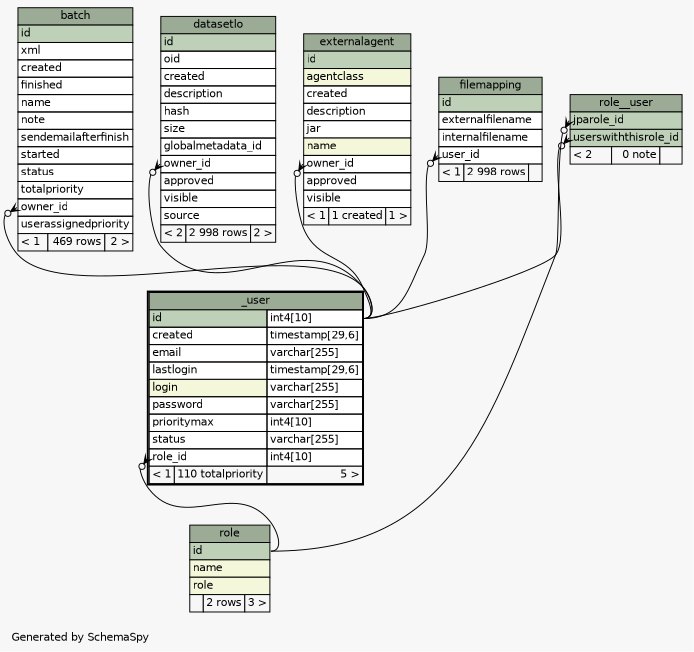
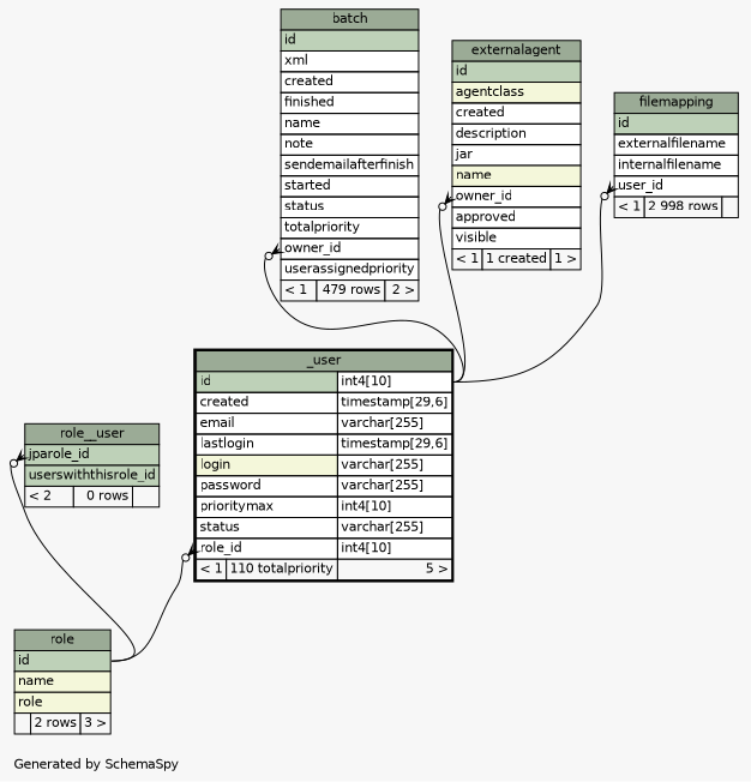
  digraph {
    bgcolor="#f7f7f7"
    fontname=Helvetica
    fontsize=11
    label="\nGenerated by SchemaSpy"
    labeljust=l
    nodesep=0.18
    rankdir=TB
    ranksep=0.46
    node [fontname=Helvetica fontsize=11 shape=plaintext]
    edge [arrowhead=none arrowsize=0.8 arrowtail=crowodot dir=back headport="id.type:e" tailport="owner_id:w"]
    n1 [label=<     <TABLE BORDER="2" CELLBORDER="1" CELLSPACING="0" BGCOLOR="#ffffff">       <TR><TD COLSPAN="3" BGCOLOR="#9bab96" ALIGN="CENTER">_user</TD></TR>       <TR><TD PORT="id" COLSPAN="2" BGCOLOR="#bed1b8" ALIGN="LEFT">id</TD><TD PORT="id.type" ALIGN="LEFT">int4[10]</TD></TR>       <TR><TD PORT="created" COLSPAN="2" ALIGN="LEFT">created</TD><TD PORT="created.type" ALIGN="LEFT">timestamp[29,6]</TD></TR>       <TR><TD PORT="email" COLSPAN="2" ALIGN="LEFT">email</TD><TD PORT="email.type" ALIGN="LEFT">varchar[255]</TD></TR>       <TR><TD PORT="lastlogin" COLSPAN="2" ALIGN="LEFT">lastlogin</TD><TD PORT="lastlogin.type" ALIGN="LEFT">timestamp[29,6]</TD></TR>       <TR><TD PORT="login" COLSPAN="2" BGCOLOR="#f4f7da" ALIGN="LEFT">login</TD><TD PORT="login.type" ALIGN="LEFT">varchar[255]</TD></TR>       <TR><TD PORT="password" COLSPAN="2" ALIGN="LEFT">password</TD><TD PORT="password.type" ALIGN="LEFT">varchar[255]</TD></TR>       <TR><TD PORT="prioritymax" COLSPAN="2" ALIGN="LEFT">prioritymax</TD><TD PORT="prioritymax.type" ALIGN="LEFT">int4[10]</TD></TR>       <TR><TD PORT="status" COLSPAN="2" ALIGN="LEFT">status</TD><TD PORT="status.type" ALIGN="LEFT">varchar[255]</TD></TR>       <TR><TD PORT="role_id" COLSPAN="2" ALIGN="LEFT">role_id</TD><TD PORT="role_id.type" ALIGN="LEFT">int4[10]</TD></TR>       <TR><TD ALIGN="LEFT" BGCOLOR="#f7f7f7">&lt; 1</TD><TD ALIGN="RIGHT" BGCOLOR="#f7f7f7">110 totalpriority</TD><TD ALIGN="RIGHT" BGCOLOR="#f7f7f7">5 &gt;</TD></TR>     </TABLE>>]
    n2 [label=<     <TABLE BORDER="0" CELLBORDER="1" CELLSPACING="0" BGCOLOR="#ffffff">       <TR><TD COLSPAN="3" BGCOLOR="#9bab96" ALIGN="CENTER">role</TD></TR>       <TR><TD PORT="id" COLSPAN="3" BGCOLOR="#bed1b8" ALIGN="LEFT">id</TD></TR>       <TR><TD PORT="name" COLSPAN="3" BGCOLOR="#f4f7da" ALIGN="LEFT">name</TD></TR>       <TR><TD PORT="role" COLSPAN="3" BGCOLOR="#f4f7da" ALIGN="LEFT">role</TD></TR>       <TR><TD ALIGN="LEFT" BGCOLOR="#f7f7f7">  </TD><TD ALIGN="RIGHT" BGCOLOR="#f7f7f7">2 rows</TD><TD ALIGN="RIGHT" BGCOLOR="#f7f7f7">3 &gt;</TD></TR>     </TABLE>>]
-   n3 [label=<     <TABLE BORDER="0" CELLBORDER="1" CELLSPACING="0" BGCOLOR="#ffffff">       <TR><TD COLSPAN="3" BGCOLOR="#9bab96" ALIGN="CENTER">batch</TD></TR>       <TR><TD PORT="id" COLSPAN="3" BGCOLOR="#bed1b8" ALIGN="LEFT">id</TD></TR>       <TR><TD PORT="xml" COLSPAN="3" ALIGN="LEFT">xml</TD></TR>       <TR><TD PORT="created" COLSPAN="3" ALIGN="LEFT">created</TD></TR>       <TR><TD PORT="finished" COLSPAN="3" ALIGN="LEFT">finished</TD></TR>       <TR><TD PORT="name" COLSPAN="3" ALIGN="LEFT">name</TD></TR>       <TR><TD PORT="note" COLSPAN="3" ALIGN="LEFT">note</TD></TR>       <TR><TD PORT="sendemailafterfinish" COLSPAN="3" ALIGN="LEFT">sendemailafterfinish</TD></TR>       <TR><TD PORT="started" COLSPAN="3" ALIGN="LEFT">started</TD></TR>       <TR><TD PORT="status" COLSPAN="3" ALIGN="LEFT">status</TD></TR>       <TR><TD PORT="totalpriority" COLSPAN="3" ALIGN="LEFT">totalpriority</TD></TR>       <TR><TD PORT="owner_id" COLSPAN="3" ALIGN="LEFT">owner_id</TD></TR>       <TR><TD PORT="userassignedpriority" COLSPAN="3" ALIGN="LEFT">userassignedpriority</TD></TR>       <TR><TD ALIGN="LEFT" BGCOLOR="#f7f7f7">&lt; 1</TD><TD ALIGN="RIGHT" BGCOLOR="#f7f7f7">469 rows</TD><TD ALIGN="RIGHT" BGCOLOR="#f7f7f7">2 &gt;</TD></TR>     </TABLE>>]
-   n4 [label=<     <TABLE BORDER="0" CELLBORDER="1" CELLSPACING="0" BGCOLOR="#ffffff">       <TR><TD COLSPAN="3" BGCOLOR="#9bab96" ALIGN="CENTER">datasetlo</TD></TR>       <TR><TD PORT="id" COLSPAN="3" BGCOLOR="#bed1b8" ALIGN="LEFT">id</TD></TR>       <TR><TD PORT="oid" COLSPAN="3" ALIGN="LEFT">oid</TD></TR>       <TR><TD PORT="created" COLSPAN="3" ALIGN="LEFT">created</TD></TR>       <TR><TD PORT="description" COLSPAN="3" ALIGN="LEFT">description</TD></TR>       <TR><TD PORT="hash" COLSPAN="3" ALIGN="LEFT">hash</TD></TR>       <TR><TD PORT="size" COLSPAN="3" ALIGN="LEFT">size</TD></TR>       <TR><TD PORT="globalmetadata_id" COLSPAN="3" ALIGN="LEFT">globalmetadata_id</TD></TR>       <TR><TD PORT="owner_id" COLSPAN="3" ALIGN="LEFT">owner_id</TD></TR>       <TR><TD PORT="approved" COLSPAN="3" ALIGN="LEFT">approved</TD></TR>       <TR><TD PORT="visible" COLSPAN="3" ALIGN="LEFT">visible</TD></TR>       <TR><TD PORT="source" COLSPAN="3" ALIGN="LEFT">source</TD></TR>       <TR><TD ALIGN="LEFT" BGCOLOR="#f7f7f7">&lt; 2</TD><TD ALIGN="RIGHT" BGCOLOR="#f7f7f7">2 998 rows</TD><TD ALIGN="RIGHT" BGCOLOR="#f7f7f7">2 &gt;</TD></TR>     </TABLE>>]
+   n3 [label=<     <TABLE BORDER="0" CELLBORDER="1" CELLSPACING="0" BGCOLOR="#ffffff">       <TR><TD COLSPAN="3" BGCOLOR="#9bab96" ALIGN="CENTER">batch</TD></TR>       <TR><TD PORT="id" COLSPAN="3" BGCOLOR="#bed1b8" ALIGN="LEFT">id</TD></TR>       <TR><TD PORT="xml" COLSPAN="3" ALIGN="LEFT">xml</TD></TR>       <TR><TD PORT="created" COLSPAN="3" ALIGN="LEFT">created</TD></TR>       <TR><TD PORT="finished" COLSPAN="3" ALIGN="LEFT">finished</TD></TR>       <TR><TD PORT="name" COLSPAN="3" ALIGN="LEFT">name</TD></TR>       <TR><TD PORT="note" COLSPAN="3" ALIGN="LEFT">note</TD></TR>       <TR><TD PORT="sendemailafterfinish" COLSPAN="3" ALIGN="LEFT">sendemailafterfinish</TD></TR>       <TR><TD PORT="started" COLSPAN="3" ALIGN="LEFT">started</TD></TR>       <TR><TD PORT="status" COLSPAN="3" ALIGN="LEFT">status</TD></TR>       <TR><TD PORT="totalpriority" COLSPAN="3" ALIGN="LEFT">totalpriority</TD></TR>       <TR><TD PORT="owner_id" COLSPAN="3" ALIGN="LEFT">owner_id</TD></TR>       <TR><TD PORT="userassignedpriority" COLSPAN="3" ALIGN="LEFT">userassignedpriority</TD></TR>       <TR><TD ALIGN="LEFT" BGCOLOR="#f7f7f7">&lt; 1</TD><TD ALIGN="RIGHT" BGCOLOR="#f7f7f7">479 rows</TD><TD ALIGN="RIGHT" BGCOLOR="#f7f7f7">2 &gt;</TD></TR>     </TABLE>>]
    n5 [label=<     <TABLE BORDER="0" CELLBORDER="1" CELLSPACING="0" BGCOLOR="#ffffff">       <TR><TD COLSPAN="3" BGCOLOR="#9bab96" ALIGN="CENTER">externalagent</TD></TR>       <TR><TD PORT="id" COLSPAN="3" BGCOLOR="#bed1b8" ALIGN="LEFT">id</TD></TR>       <TR><TD PORT="agentclass" COLSPAN="3" BGCOLOR="#f4f7da" ALIGN="LEFT">agentclass</TD></TR>       <TR><TD PORT="created" COLSPAN="3" ALIGN="LEFT">created</TD></TR>       <TR><TD PORT="description" COLSPAN="3" ALIGN="LEFT">description</TD></TR>       <TR><TD PORT="jar" COLSPAN="3" ALIGN="LEFT">jar</TD></TR>       <TR><TD PORT="name" COLSPAN="3" BGCOLOR="#f4f7da" ALIGN="LEFT">name</TD></TR>       <TR><TD PORT="owner_id" COLSPAN="3" ALIGN="LEFT">owner_id</TD></TR>       <TR><TD PORT="approved" COLSPAN="3" ALIGN="LEFT">approved</TD></TR>       <TR><TD PORT="visible" COLSPAN="3" ALIGN="LEFT">visible</TD></TR>       <TR><TD ALIGN="LEFT" BGCOLOR="#f7f7f7">&lt; 1</TD><TD ALIGN="RIGHT" BGCOLOR="#f7f7f7">1 created</TD><TD ALIGN="RIGHT" BGCOLOR="#f7f7f7">1 &gt;</TD></TR>     </TABLE>>]
    n6 [label=<     <TABLE BORDER="0" CELLBORDER="1" CELLSPACING="0" BGCOLOR="#ffffff">       <TR><TD COLSPAN="3" BGCOLOR="#9bab96" ALIGN="CENTER">filemapping</TD></TR>       <TR><TD PORT="id" COLSPAN="3" BGCOLOR="#bed1b8" ALIGN="LEFT">id</TD></TR>       <TR><TD PORT="externalfilename" COLSPAN="3" ALIGN="LEFT">externalfilename</TD></TR>       <TR><TD PORT="internalfilename" COLSPAN="3" ALIGN="LEFT">internalfilename</TD></TR>       <TR><TD PORT="user_id" COLSPAN="3" ALIGN="LEFT">user_id</TD></TR>       <TR><TD ALIGN="LEFT" BGCOLOR="#f7f7f7">&lt; 1</TD><TD ALIGN="RIGHT" BGCOLOR="#f7f7f7">2 998 rows</TD><TD ALIGN="RIGHT" BGCOLOR="#f7f7f7">  </TD></TR>     </TABLE>>]
-   n7 [label=<     <TABLE BORDER="0" CELLBORDER="1" CELLSPACING="0" BGCOLOR="#ffffff">       <TR><TD COLSPAN="3" BGCOLOR="#9bab96" ALIGN="CENTER">role__user</TD></TR>       <TR><TD PORT="jparole_id" COLSPAN="3" BGCOLOR="#bed1b8" ALIGN="LEFT">jparole_id</TD></TR>       <TR><TD PORT="userswiththisrole_id" COLSPAN="3" BGCOLOR="#bed1b8" ALIGN="LEFT">userswiththisrole_id</TD></TR>       <TR><TD ALIGN="LEFT" BGCOLOR="#f7f7f7">&lt; 2</TD><TD ALIGN="RIGHT" BGCOLOR="#f7f7f7">0 note</TD><TD ALIGN="RIGHT" BGCOLOR="#f7f7f7">  </TD></TR>     </TABLE>>]
+   n7 [label=<     <TABLE BORDER="0" CELLBORDER="1" CELLSPACING="0" BGCOLOR="#ffffff">       <TR><TD COLSPAN="3" BGCOLOR="#9bab96" ALIGN="CENTER">role__user</TD></TR>       <TR><TD PORT="jparole_id" COLSPAN="3" BGCOLOR="#bed1b8" ALIGN="LEFT">jparole_id</TD></TR>       <TR><TD PORT="userswiththisrole_id" COLSPAN="3" BGCOLOR="#bed1b8" ALIGN="LEFT">userswiththisrole_id</TD></TR>       <TR><TD ALIGN="LEFT" BGCOLOR="#f7f7f7">&lt; 2</TD><TD ALIGN="RIGHT" BGCOLOR="#f7f7f7">0 rows</TD><TD ALIGN="RIGHT" BGCOLOR="#f7f7f7">  </TD></TR>     </TABLE>>]
    n1 -> n2 [headport="id:e" tailport="role_id:w"]
    n3 -> n1
-   n4 -> n1
    n5 -> n1
    n6 -> n1 [tailport="user_id:w"]
-   n7 -> n1 [tailport="userswiththisrole_id:w"]
    n7 -> n2 [headport="id:e" tailport="jparole_id:w"]
  }
